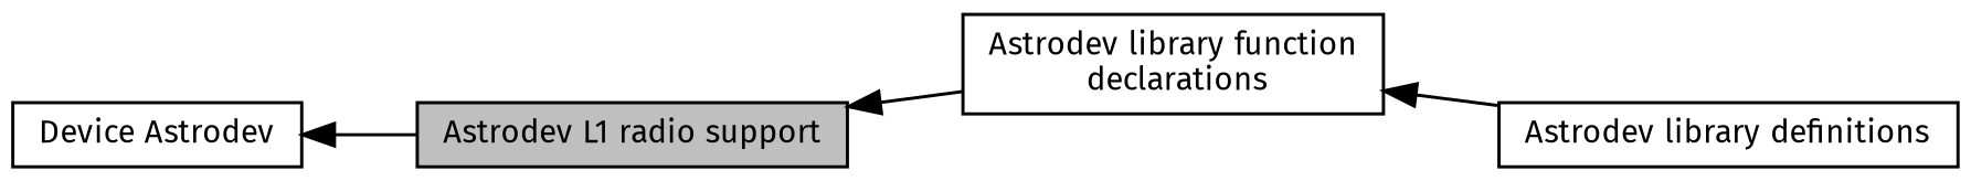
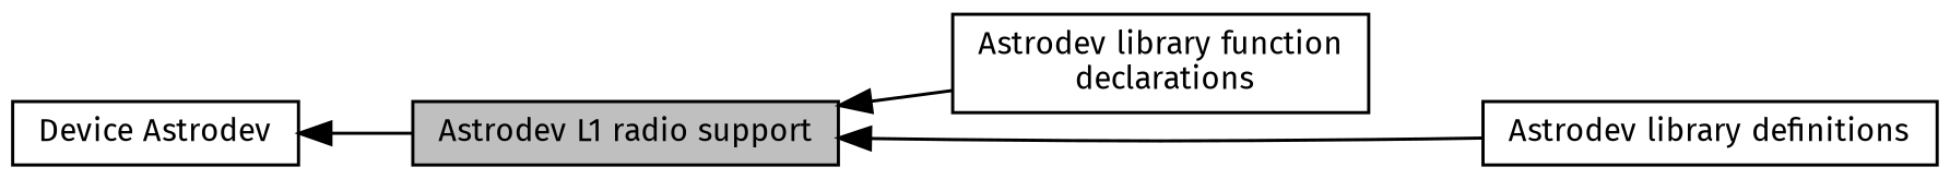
  digraph {
    fontname="Fira Sans"
    rankdir=LR
    node [color=black fillcolor=white fontname="Fira Sans" fontsize=10 shape=record style=filled]
    edge [dir=back fontname="Fira Sans" fontsize=10 labelfontname=Helvetica labelfontsize=10 shape=plaintext style=solid]
    n1 [height=0.2 label="Astrodev library function\l declarations" width=0.4]
    n2 [height=0.2 label="Astrodev library definitions" width=0.4]
    n3 [fillcolor=grey75 fontcolor=black height=0.2 label="Astrodev L1 radio support" width=0.4]
    n4 [height=0.2 label="Device Astrodev" width=0.4]
    n3 -> n1
-   n1 -> n2
+   n3 -> n2
    n4 -> n3
  }
